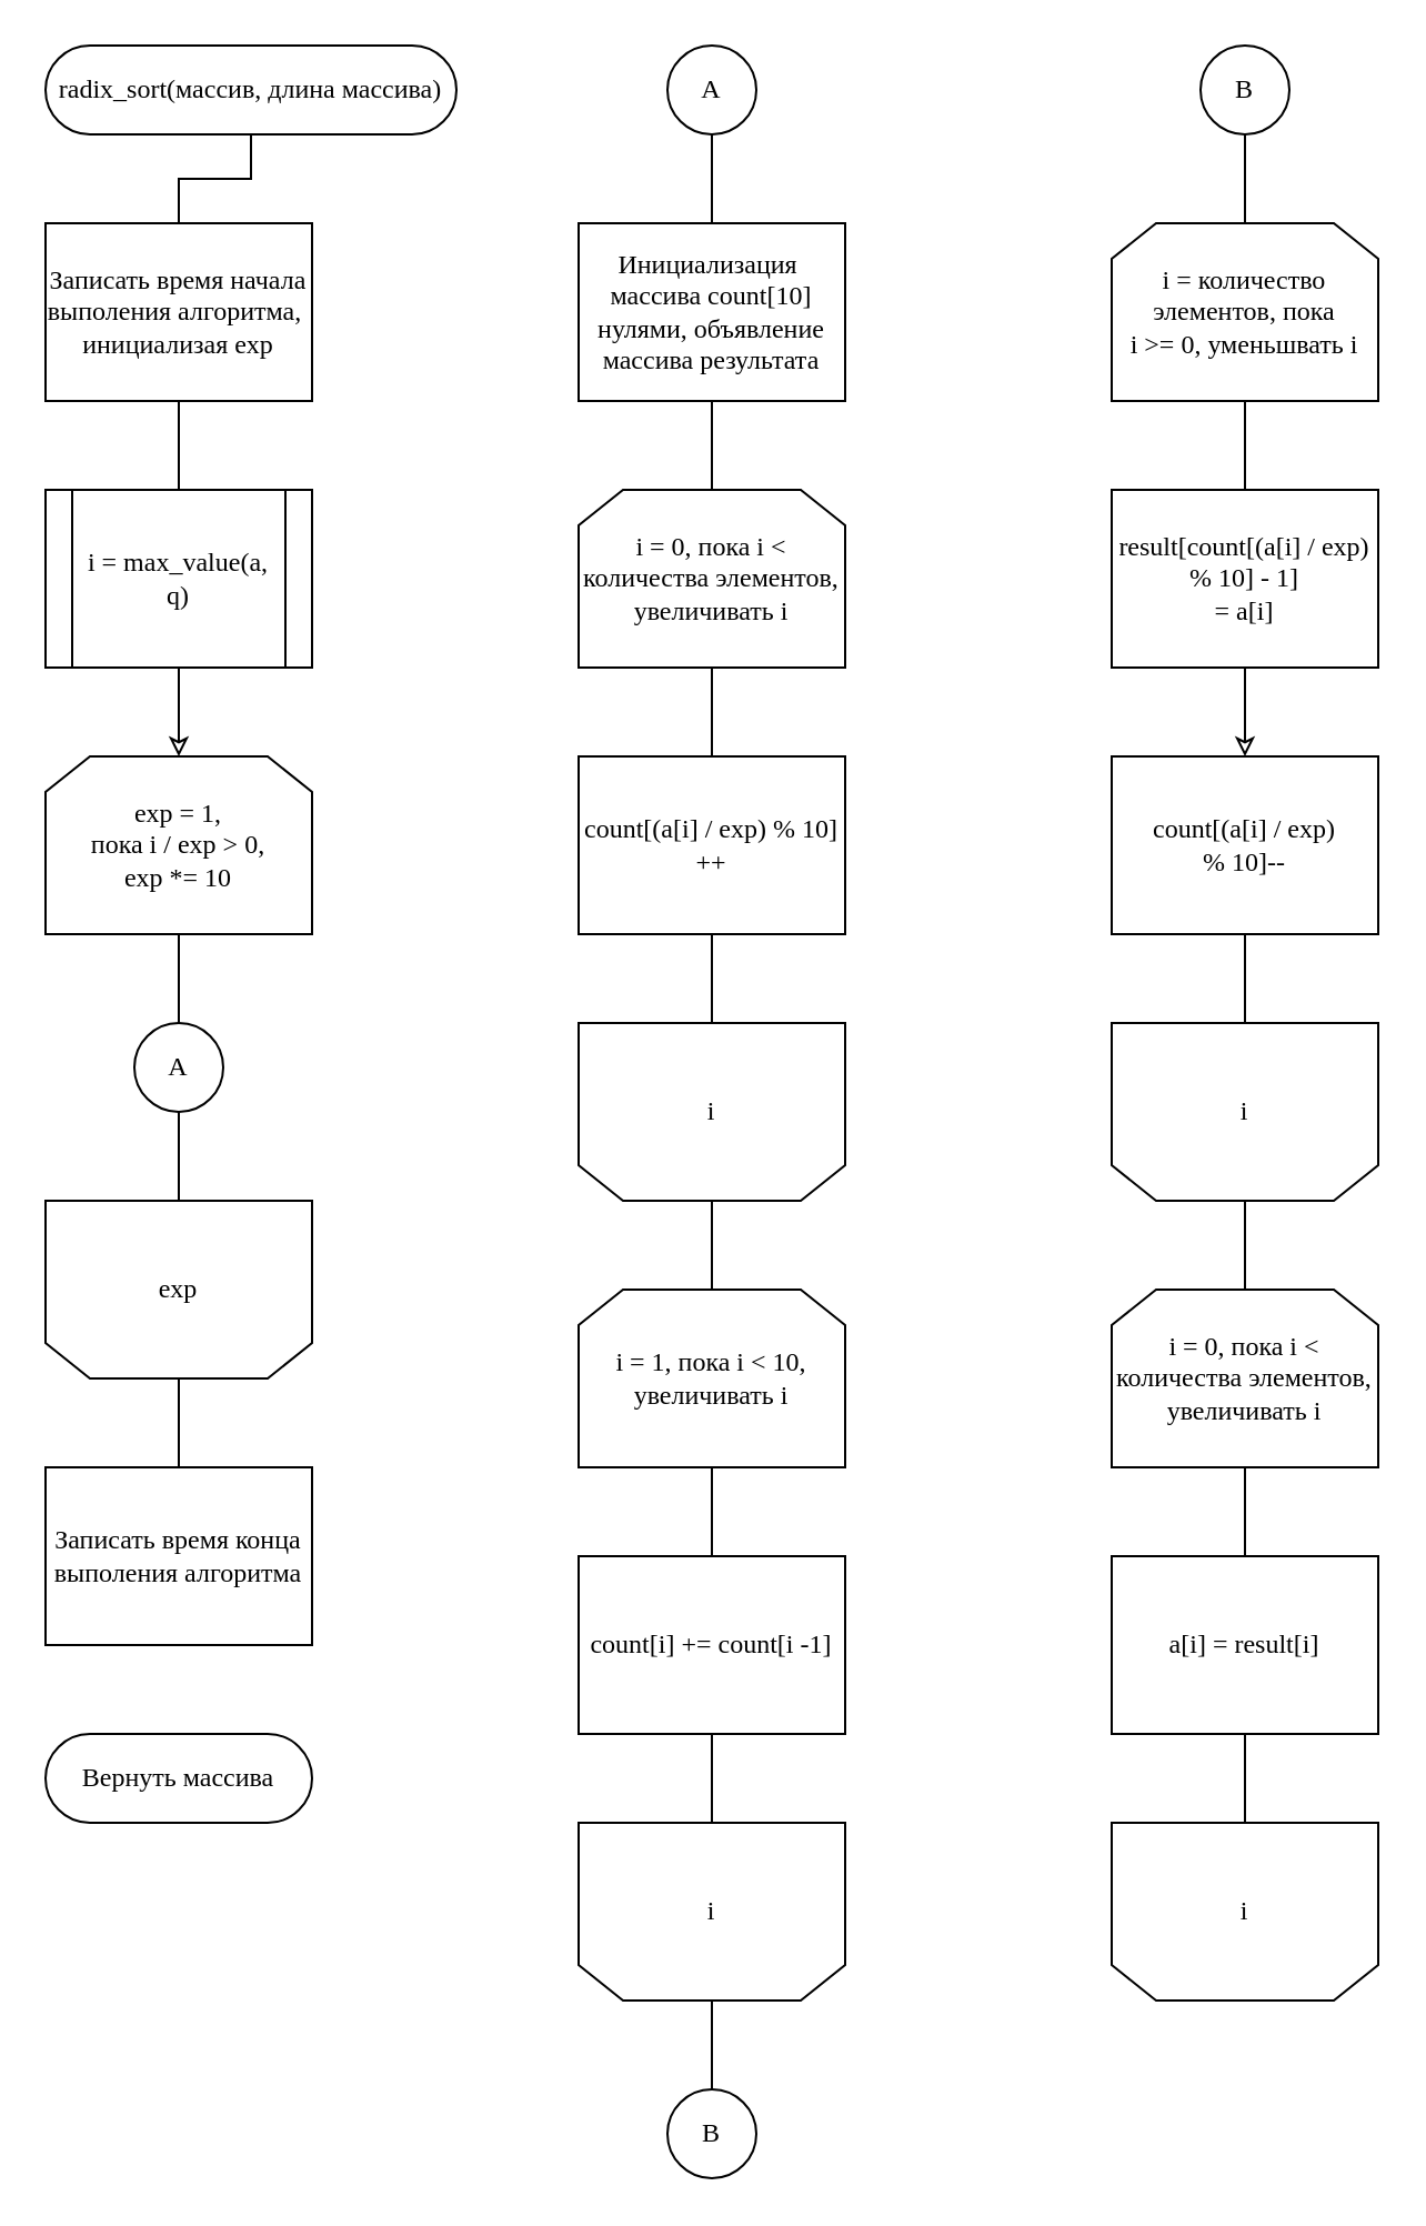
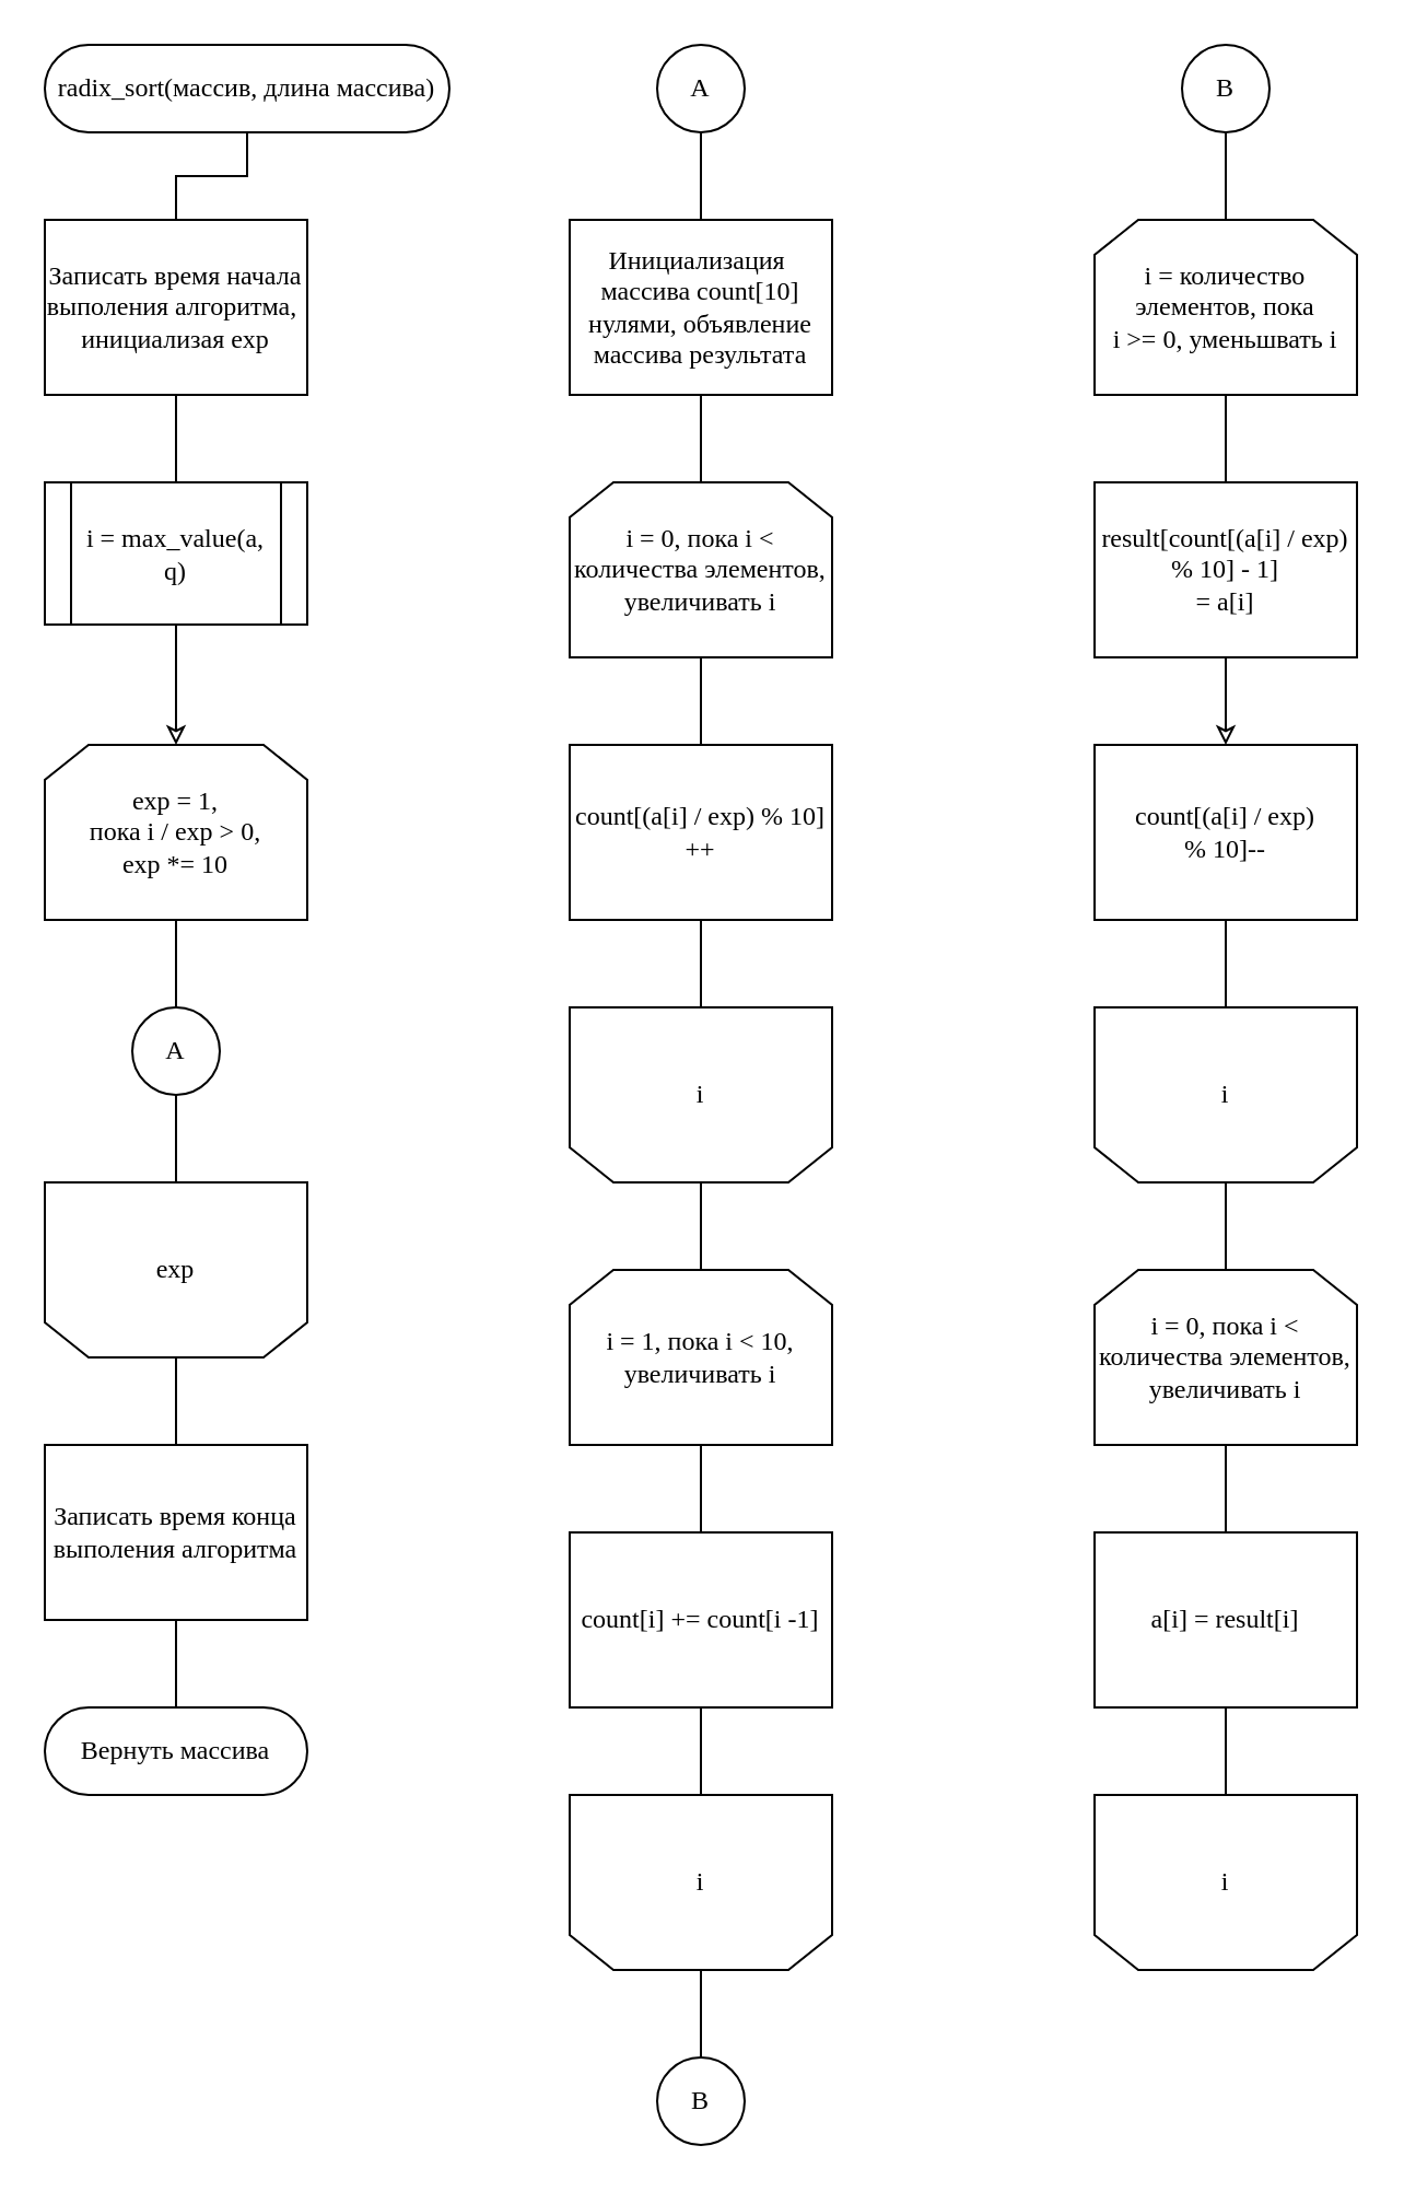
  <mxCell id="0" />
  <mxCell id="1" parent="0" />
  <mxCell id="2" style="edgeStyle=orthogonalEdgeStyle;rounded=0;orthogonalLoop=1;jettySize=auto;html=1;exitX=0.5;exitY=0.5;exitDx=0;exitDy=20;exitPerimeter=0;entryX=0.5;entryY=0;entryDx=0;entryDy=0;endArrow=none;endFill=0;fontFamily=Times New Roman;" parent="1" source="3" target="7" edge="1"><mxGeometry relative="1" as="geometry" /></mxCell>
  <mxCell id="3" value="radix_sort(массив, длина массива)" style="html=1;dashed=0;whiteSpace=wrap;shape=mxgraph.dfd.start;fontFamily=Times New Roman;" parent="1" vertex="1"><mxGeometry x="20" y="20" width="185" height="40" as="geometry" /></mxCell>
  <mxCell id="4" style="edgeStyle=orthogonalEdgeStyle;rounded=0;orthogonalLoop=1;jettySize=auto;html=1;exitX=0.5;exitY=1;exitDx=0;exitDy=0;entryX=0.5;entryY=0;entryDx=0;entryDy=0;endArrow=classic;endFill=0;fontFamily=Times New Roman;" parent="1" source="5" target="9" edge="1"><mxGeometry relative="1" as="geometry" /></mxCell>
- <mxCell id="5" value="&lt;div&gt;i = max_value(a, q)&lt;/div&gt;" style="shape=process;whiteSpace=wrap;html=1;backgroundOutline=1;fontFamily=Times New Roman;" parent="1" vertex="1"><mxGeometry x="20" y="220" width="120" height="80" as="geometry" /></mxCell>
+ <mxCell id="5" value="&lt;div&gt;i = max_value(a, q)&lt;/div&gt;" style="shape=process;whiteSpace=wrap;html=1;backgroundOutline=1;fontFamily=Times New Roman;" parent="1" vertex="1"><mxGeometry x="20" y="220" width="120" height="65" as="geometry" /></mxCell>
  <mxCell id="6" style="edgeStyle=orthogonalEdgeStyle;rounded=0;orthogonalLoop=1;jettySize=auto;html=1;exitX=0.5;exitY=1;exitDx=0;exitDy=0;entryX=0.5;entryY=0;entryDx=0;entryDy=0;endArrow=none;endFill=0;fontFamily=Times New Roman;" parent="1" source="7" target="5" edge="1"><mxGeometry relative="1" as="geometry" /></mxCell>
  <mxCell id="7" value="Записать время начала выполения алгоритма,&amp;nbsp;&lt;br&gt;&lt;span style=&quot;&quot;&gt;инициализая exp&lt;/span&gt;" style="rounded=0;whiteSpace=wrap;html=1;fontFamily=Times New Roman;" parent="1" vertex="1"><mxGeometry x="20" y="100" width="120" height="80" as="geometry" /></mxCell>
  <mxCell id="8" style="edgeStyle=orthogonalEdgeStyle;rounded=0;orthogonalLoop=1;jettySize=auto;html=1;exitX=0.5;exitY=1;exitDx=0;exitDy=0;entryX=0.5;entryY=0;entryDx=0;entryDy=0;endArrow=none;endFill=0;fontFamily=Times New Roman;" parent="1" source="9" target="13" edge="1"><mxGeometry relative="1" as="geometry" /></mxCell>
  <mxCell id="9" value="exp = 1,&lt;br&gt;пока i&amp;nbsp;/ exp &amp;gt; 0,&lt;div&gt;exp *= 10&lt;/div&gt;" style="shape=loopLimit;whiteSpace=wrap;html=1;fontFamily=Times New Roman;" parent="1" vertex="1"><mxGeometry x="20" y="340" width="120" height="80" as="geometry" /></mxCell>
  <mxCell id="10" style="edgeStyle=orthogonalEdgeStyle;rounded=0;orthogonalLoop=1;jettySize=auto;html=1;exitX=0.5;exitY=0;exitDx=0;exitDy=0;entryX=0.5;entryY=0;entryDx=0;entryDy=0;endArrow=none;endFill=0;fontFamily=Times New Roman;" parent="1" source="11" target="14" edge="1"><mxGeometry relative="1" as="geometry" /></mxCell>
  <mxCell id="11" value="exp" style="shape=loopLimit;whiteSpace=wrap;html=1;direction=west;fontFamily=Times New Roman;" parent="1" vertex="1"><mxGeometry x="20" y="540" width="120" height="80" as="geometry" /></mxCell>
  <mxCell id="12" style="edgeStyle=orthogonalEdgeStyle;rounded=0;orthogonalLoop=1;jettySize=auto;html=1;exitX=0.5;exitY=1;exitDx=0;exitDy=0;entryX=0.5;entryY=0;entryDx=0;entryDy=0;endArrow=none;endFill=0;fontFamily=Times New Roman;" parent="1" source="13" edge="1"><mxGeometry relative="1" as="geometry"><mxPoint x="80" y="540" as="targetPoint" /></mxGeometry></mxCell>
  <mxCell id="13" value="A" style="ellipse;whiteSpace=wrap;html=1;aspect=fixed;fontFamily=Times New Roman;" parent="1" vertex="1"><mxGeometry x="60" y="460" width="40" height="40" as="geometry" /></mxCell>
  <mxCell id="14" value="Записать время конца выполения алгоритма" style="rounded=0;whiteSpace=wrap;html=1;fontFamily=Times New Roman;" parent="1" vertex="1"><mxGeometry x="20" y="660" width="120" height="80" as="geometry" /></mxCell>
  <mxCell id="15" value="Вернуть массива" style="html=1;dashed=0;whiteSpace=wrap;shape=mxgraph.dfd.start;fontFamily=Times New Roman;" parent="1" vertex="1"><mxGeometry x="20" y="780" width="120" height="40" as="geometry" /></mxCell>
  <mxCell id="16" style="edgeStyle=orthogonalEdgeStyle;rounded=0;orthogonalLoop=1;jettySize=auto;html=1;exitX=0.5;exitY=1;exitDx=0;exitDy=0;entryX=0.5;entryY=0;entryDx=0;entryDy=0;endArrow=none;endFill=0;fontFamily=Times New Roman;" parent="1" source="17" target="21" edge="1"><mxGeometry relative="1" as="geometry" /></mxCell>
  <mxCell id="17" value="A" style="ellipse;whiteSpace=wrap;html=1;aspect=fixed;fontFamily=Times New Roman;" parent="1" vertex="1"><mxGeometry x="300" width="40" height="40" as="geometry" y="20" /></mxCell>
  <mxCell id="18" style="edgeStyle=orthogonalEdgeStyle;rounded=0;orthogonalLoop=1;jettySize=auto;html=1;exitX=0.5;exitY=1;exitDx=0;exitDy=0;entryX=0.5;entryY=0;entryDx=0;entryDy=0;endArrow=none;endFill=0;fontFamily=Times New Roman;" parent="1" source="19" target="28" edge="1"><mxGeometry relative="1" as="geometry" /></mxCell>
  <mxCell id="19" value="B" style="ellipse;whiteSpace=wrap;html=1;aspect=fixed;fontFamily=Times New Roman;" parent="1" vertex="1"><mxGeometry x="540" width="40" height="40" as="geometry" y="20" /></mxCell>
  <mxCell id="20" style="edgeStyle=orthogonalEdgeStyle;rounded=0;orthogonalLoop=1;jettySize=auto;html=1;exitX=0.5;exitY=1;exitDx=0;exitDy=0;entryX=0.5;entryY=0;entryDx=0;entryDy=0;endArrow=none;endFill=0;fontFamily=Times New Roman;" parent="1" source="21" target="24" edge="1"><mxGeometry relative="1" as="geometry" /></mxCell>
  <mxCell id="21" value="Инициализация&amp;nbsp; массива count[10] нулями, объявление массива результата" style="rounded=0;whiteSpace=wrap;html=1;fontFamily=Times New Roman;" parent="1" vertex="1"><mxGeometry x="260" y="100" width="120" height="80" as="geometry" /></mxCell>
+ <mxCell id="22" style="edgeStyle=orthogonalEdgeStyle;rounded=0;orthogonalLoop=1;jettySize=auto;html=1;exitX=0.5;exitY=1;exitDx=0;exitDy=0;entryX=0.5;entryY=0.5;entryDx=0;entryDy=-20;entryPerimeter=0;endArrow=none;endFill=0;fontFamily=Times New Roman;" parent="1" source="14" target="15" edge="1"><mxGeometry relative="1" as="geometry" /></mxCell>
  <mxCell id="23" style="edgeStyle=orthogonalEdgeStyle;rounded=0;orthogonalLoop=1;jettySize=auto;html=1;exitX=0.5;exitY=1;exitDx=0;exitDy=0;entryX=0.5;entryY=0;entryDx=0;entryDy=0;endArrow=none;endFill=0;fontFamily=Times New Roman;" parent="1" source="24" target="30" edge="1"><mxGeometry relative="1" as="geometry" /></mxCell>
  <mxCell id="24" value="i = 0, пока i &amp;lt; количества элементов, увеличивать i" style="shape=loopLimit;whiteSpace=wrap;html=1;fontFamily=Times New Roman;" parent="1" vertex="1"><mxGeometry x="260" y="220" width="120" height="80" as="geometry" /></mxCell>
  <mxCell id="25" style="edgeStyle=orthogonalEdgeStyle;rounded=0;orthogonalLoop=1;jettySize=auto;html=1;exitX=0.5;exitY=1;exitDx=0;exitDy=0;entryX=0.5;entryY=0;entryDx=0;entryDy=0;endArrow=none;endFill=0;fontFamily=Times New Roman;" parent="1" source="26" target="32" edge="1"><mxGeometry relative="1" as="geometry" /></mxCell>
  <mxCell id="26" value="i = 1, пока i &amp;lt; 10, увеличивать i" style="shape=loopLimit;whiteSpace=wrap;html=1;fontFamily=Times New Roman;" parent="1" vertex="1"><mxGeometry x="260" y="580" width="120" height="80" as="geometry" /></mxCell>
  <mxCell id="27" style="edgeStyle=orthogonalEdgeStyle;rounded=0;orthogonalLoop=1;jettySize=auto;html=1;exitX=0.5;exitY=1;exitDx=0;exitDy=0;entryX=0.5;entryY=0;entryDx=0;entryDy=0;endArrow=none;endFill=0;fontFamily=Times New Roman;" parent="1" source="28" target="34" edge="1"><mxGeometry relative="1" as="geometry" /></mxCell>
  <mxCell id="28" value="i = количество элементов, пока &lt;br&gt;i &amp;gt;= 0, уменьшвать i" style="shape=loopLimit;whiteSpace=wrap;html=1;fontFamily=Times New Roman;" parent="1" vertex="1"><mxGeometry x="500" y="100" width="120" height="80" as="geometry" /></mxCell>
  <mxCell id="29" style="edgeStyle=orthogonalEdgeStyle;rounded=0;orthogonalLoop=1;jettySize=auto;html=1;exitX=0.5;exitY=1;exitDx=0;exitDy=0;entryX=0.5;entryY=1;entryDx=0;entryDy=0;endArrow=none;endFill=0;fontFamily=Times New Roman;" parent="1" source="30" target="38" edge="1"><mxGeometry relative="1" as="geometry" /></mxCell>
  <mxCell id="30" value="count[(a[i] / exp) % 10] ++" style="rounded=0;whiteSpace=wrap;html=1;fontFamily=Times New Roman;" parent="1" vertex="1"><mxGeometry x="260" y="340" width="120" height="80" as="geometry" /></mxCell>
  <mxCell id="31" style="edgeStyle=orthogonalEdgeStyle;rounded=0;orthogonalLoop=1;jettySize=auto;html=1;exitX=0.5;exitY=1;exitDx=0;exitDy=0;entryX=0.5;entryY=1;entryDx=0;entryDy=0;endArrow=none;endFill=0;fontFamily=Times New Roman;" parent="1" source="32" target="40" edge="1"><mxGeometry relative="1" as="geometry" /></mxCell>
  <mxCell id="32" value="count[i] += count[i -1]" style="rounded=0;whiteSpace=wrap;html=1;fontFamily=Times New Roman;" parent="1" vertex="1"><mxGeometry x="260" y="700" width="120" height="80" as="geometry" /></mxCell>
  <mxCell id="33" style="edgeStyle=orthogonalEdgeStyle;rounded=0;orthogonalLoop=1;jettySize=auto;html=1;exitX=0.5;exitY=1;exitDx=0;exitDy=0;entryX=0.5;entryY=0;entryDx=0;entryDy=0;endArrow=classic;endFill=0;fontFamily=Times New Roman;" parent="1" source="34" target="36" edge="1"><mxGeometry relative="1" as="geometry" /></mxCell>
  <mxCell id="34" value="result[count[(a[i] / exp) % 10] - 1]&lt;br&gt;= a[i]" style="rounded=0;whiteSpace=wrap;html=1;fontFamily=Times New Roman;" parent="1" vertex="1"><mxGeometry x="500" y="220" width="120" height="80" as="geometry" /></mxCell>
  <mxCell id="35" style="edgeStyle=orthogonalEdgeStyle;rounded=0;orthogonalLoop=1;jettySize=auto;html=1;exitX=0.5;exitY=1;exitDx=0;exitDy=0;entryX=0.5;entryY=1;entryDx=0;entryDy=0;endArrow=none;endFill=0;fontFamily=Times New Roman;" parent="1" source="36" target="42" edge="1"><mxGeometry relative="1" as="geometry" /></mxCell>
  <mxCell id="36" value="count[(a[i] / exp)&lt;br&gt;% 10]--" style="rounded=0;whiteSpace=wrap;html=1;fontFamily=Times New Roman;" parent="1" vertex="1"><mxGeometry x="500" y="340" width="120" height="80" as="geometry" /></mxCell>
  <mxCell id="37" style="edgeStyle=orthogonalEdgeStyle;rounded=0;orthogonalLoop=1;jettySize=auto;html=1;exitX=0.5;exitY=0;exitDx=0;exitDy=0;entryX=0.5;entryY=0;entryDx=0;entryDy=0;endArrow=none;endFill=0;fontFamily=Times New Roman;" parent="1" source="38" target="26" edge="1"><mxGeometry relative="1" as="geometry" /></mxCell>
  <mxCell id="38" value="i" style="shape=loopLimit;whiteSpace=wrap;html=1;direction=west;fontFamily=Times New Roman;" parent="1" vertex="1"><mxGeometry x="260" y="460" width="120" height="80" as="geometry" /></mxCell>
  <mxCell id="39" style="edgeStyle=orthogonalEdgeStyle;rounded=0;orthogonalLoop=1;jettySize=auto;html=1;exitX=0.5;exitY=0;exitDx=0;exitDy=0;entryX=0.5;entryY=0;entryDx=0;entryDy=0;endArrow=none;endFill=0;fontFamily=Times New Roman;" parent="1" source="40" target="48" edge="1"><mxGeometry relative="1" as="geometry" /></mxCell>
  <mxCell id="40" value="i" style="shape=loopLimit;whiteSpace=wrap;html=1;direction=west;fontFamily=Times New Roman;" parent="1" vertex="1"><mxGeometry x="260" y="820" width="120" height="80" as="geometry" /></mxCell>
  <mxCell id="41" style="edgeStyle=orthogonalEdgeStyle;rounded=0;orthogonalLoop=1;jettySize=auto;html=1;exitX=0.5;exitY=0;exitDx=0;exitDy=0;entryX=0.5;entryY=0;entryDx=0;entryDy=0;endArrow=none;endFill=0;fontFamily=Times New Roman;" parent="1" source="42" target="44" edge="1"><mxGeometry relative="1" as="geometry" /></mxCell>
  <mxCell id="42" value="i" style="shape=loopLimit;whiteSpace=wrap;html=1;direction=west;fontFamily=Times New Roman;" parent="1" vertex="1"><mxGeometry x="500" y="460" width="120" height="80" as="geometry" /></mxCell>
  <mxCell id="43" style="edgeStyle=orthogonalEdgeStyle;rounded=0;orthogonalLoop=1;jettySize=auto;html=1;exitX=0.5;exitY=1;exitDx=0;exitDy=0;entryX=0.5;entryY=0;entryDx=0;entryDy=0;endArrow=none;endFill=0;fontFamily=Times New Roman;" parent="1" source="44" target="46" edge="1"><mxGeometry relative="1" as="geometry" /></mxCell>
  <mxCell id="44" value="i = 0, пока i &amp;lt; количества элементов, увеличивать i" style="shape=loopLimit;whiteSpace=wrap;html=1;fontFamily=Times New Roman;" parent="1" vertex="1"><mxGeometry x="500" y="580" width="120" height="80" as="geometry" /></mxCell>
  <mxCell id="45" style="edgeStyle=orthogonalEdgeStyle;rounded=0;orthogonalLoop=1;jettySize=auto;html=1;exitX=0.5;exitY=1;exitDx=0;exitDy=0;entryX=0.5;entryY=1;entryDx=0;entryDy=0;endArrow=none;endFill=0;fontFamily=Times New Roman;" parent="1" source="46" target="47" edge="1"><mxGeometry relative="1" as="geometry" /></mxCell>
  <mxCell id="46" value="a[i] = result[i]" style="rounded=0;whiteSpace=wrap;html=1;fontFamily=Times New Roman;" parent="1" vertex="1"><mxGeometry x="500" y="700" width="120" height="80" as="geometry" /></mxCell>
  <mxCell id="47" value="i" style="shape=loopLimit;whiteSpace=wrap;html=1;direction=west;fontFamily=Times New Roman;" parent="1" vertex="1"><mxGeometry x="500" y="820" width="120" height="80" as="geometry" /></mxCell>
  <mxCell id="48" value="B" style="ellipse;whiteSpace=wrap;html=1;aspect=fixed;fontFamily=Times New Roman;" parent="1" vertex="1"><mxGeometry x="300" y="940" width="40" height="40" as="geometry" /></mxCell>
